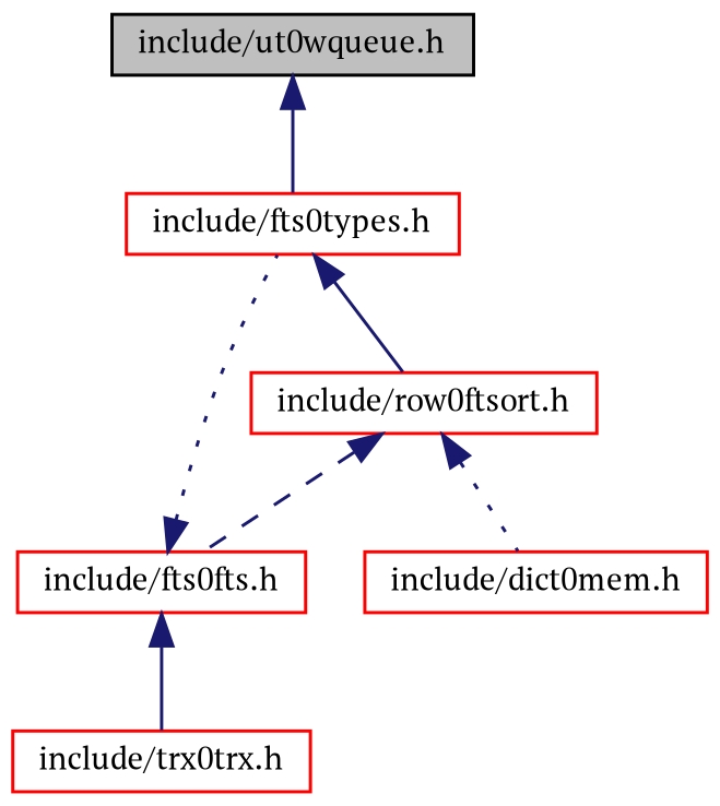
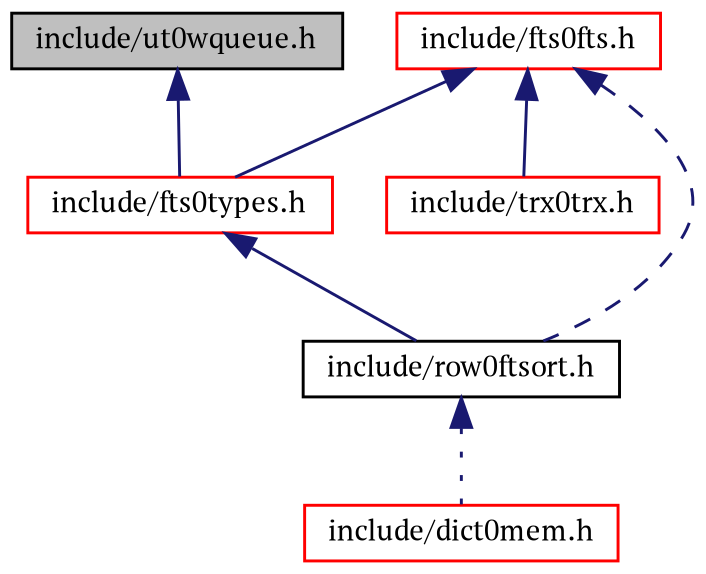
  digraph {
    fontname="PT Serif"
    node [color=red fontname="PT Serif" fontsize=10 shape=record]
    edge [color=midnightblue dir=back fontname="PT Serif" fontsize=10 labelfontname=FreeSans labelfontsize=10 style=solid]
    n1 [color=black fillcolor=grey75 fontcolor=black height=0.2 label="include/ut0wqueue.h" style=filled width=0.4]
    n2 [height=0.2 label="include/fts0types.h" width=0.4]
    n3 [height=0.2 label="include/fts0fts.h" width=0.4]
    n4 [height=0.2 label="include/trx0trx.h" width=0.4]
-   n5 [height=0.2 label="include/row0ftsort.h" width=0.4]
+   n5 [color=black height=0.2 label="include/row0ftsort.h" width=0.4]
    n6 [height=0.2 label="include/dict0mem.h" width=0.4]
    n1 -> n2
    n2 -> n5
-   n3 -> n2 [style=dotted]
+   n3 -> n2
    n3 -> n4
-   n5 -> n3 [style=dashed]
+   n3 -> n5 [style=dashed]
    n5 -> n6 [style=dotted]
  }
